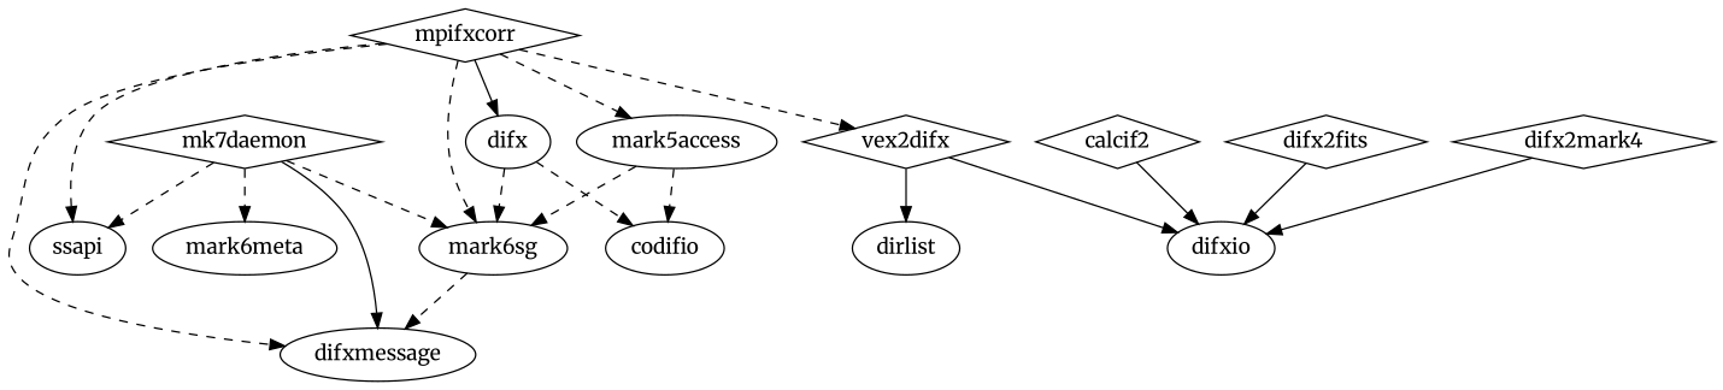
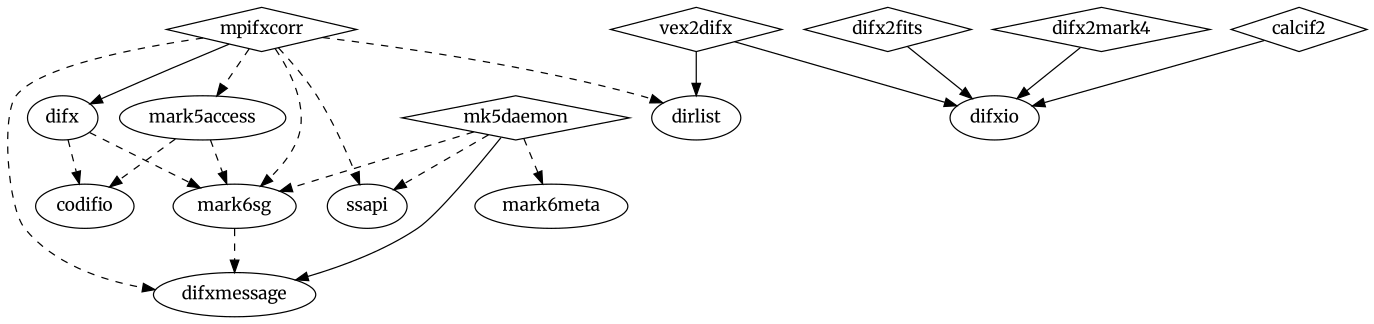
  digraph {
    fontname=Merriweather
    node [fontname=Merriweather shape=oval]
    edge [fontname=Merriweather style=dashed]
    mpifxcorr [shape=diamond]
    n2 [label=difx]
    mark5access
    ssapi
    mark6sg
    difxmessage
    dirlist
    codifio
    difx2fits [shape=diamond]
    difxio
    difx2mark4 [shape=diamond]
    vex2difx [shape=diamond]
-   mk5daemon [shape=diamond label=mk7daemon]
+   mk5daemon [shape=diamond]
    mark6meta
    calcif2 [shape=diamond]
    mpifxcorr -> n2 [style=""]
    mpifxcorr -> mark5access
    mpifxcorr -> ssapi
    mpifxcorr -> mark6sg
    mpifxcorr -> difxmessage
-   mpifxcorr -> vex2difx
+   mpifxcorr -> dirlist
    n2 -> mark6sg
    n2 -> codifio
    mark5access -> mark6sg
    mark5access -> codifio
    mark6sg -> difxmessage
    difx2fits -> difxio [style=""]
    difx2mark4 -> difxio [style=""]
    vex2difx -> dirlist [style=""]
    vex2difx -> difxio [style=""]
    mk5daemon -> ssapi
    mk5daemon -> mark6sg
    mk5daemon -> difxmessage [style=""]
    mk5daemon -> mark6meta
    calcif2 -> difxio [style=""]
  }
